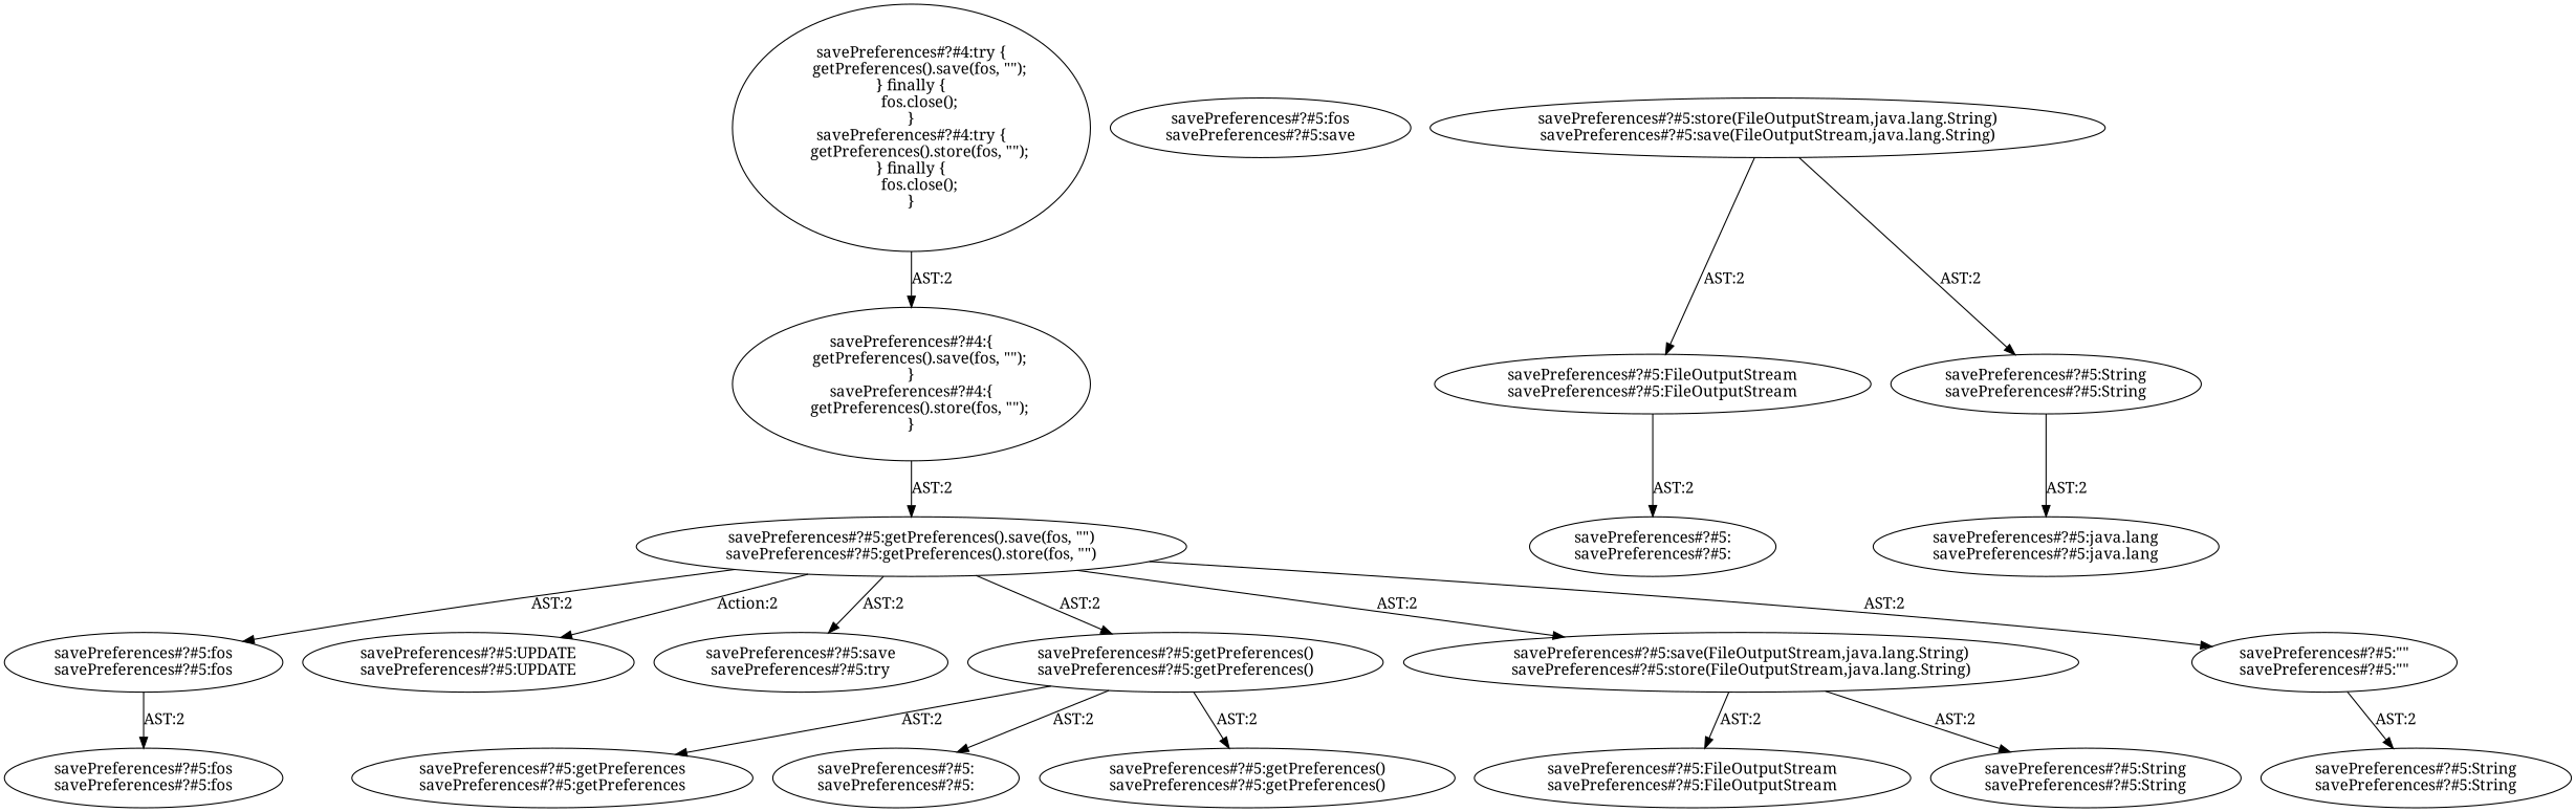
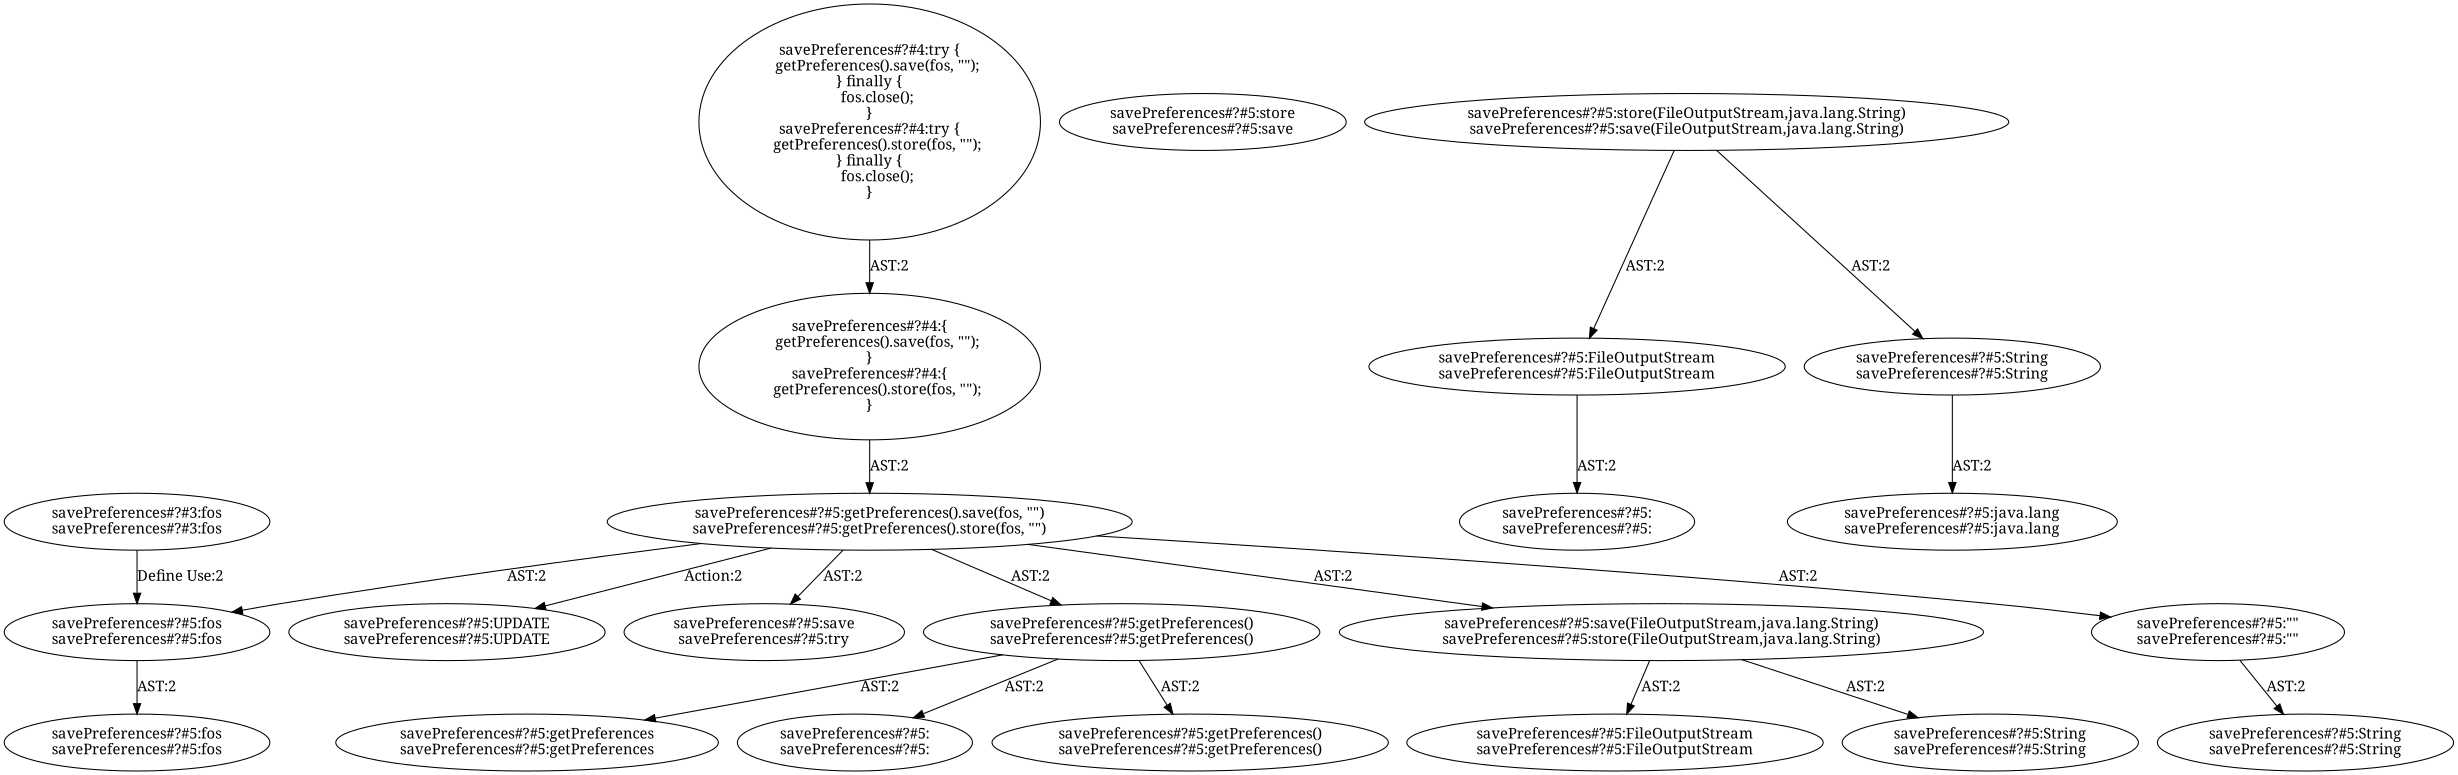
  digraph {
    fontname="Noto Serif"
    node [fontname="Noto Serif" shape=ellipse]
    edge [fontname="Noto Serif"]
    n1 [label="savePreferences#?#5:UPDATE\nsavePreferences#?#5:UPDATE"]
    n2 [label="savePreferences#?#5:getPreferences().save(fos, \"\")\nsavePreferences#?#5:getPreferences().store(fos, \"\")"]
    n3 [label="savePreferences#?#5:save\nsavePreferences#?#5:try"]
    n4 [label="savePreferences#?#5:getPreferences()\nsavePreferences#?#5:getPreferences()"]
    n5 [label="savePreferences#?#5:save(FileOutputStream,java.lang.String)\nsavePreferences#?#5:store(FileOutputStream,java.lang.String)"]
    n6 [label="savePreferences#?#5:fos\nsavePreferences#?#5:fos"]
    n7 [label="savePreferences#?#5:\"\"\nsavePreferences#?#5:\"\""]
    n8 [label="savePreferences#?#5:getPreferences\nsavePreferences#?#5:getPreferences"]
    n9 [label="savePreferences#?#5:\nsavePreferences#?#5:"]
    n10 [label="savePreferences#?#5:getPreferences()\nsavePreferences#?#5:getPreferences()"]
    n11 [label="savePreferences#?#5:FileOutputStream\nsavePreferences#?#5:FileOutputStream"]
    n12 [label="savePreferences#?#5:String\nsavePreferences#?#5:String"]
    n13 [label="savePreferences#?#5:fos\nsavePreferences#?#5:fos"]
    n14 [label="savePreferences#?#5:String\nsavePreferences#?#5:String"]
    n15 [label="savePreferences#?#4:\{\n    getPreferences().save(fos, \"\");\n\}\nsavePreferences#?#4:\{\n    getPreferences().store(fos, \"\");\n\}"]
    n16 [label="savePreferences#?#4:try \{\n    getPreferences().save(fos, \"\");\n\} finally \{\n    fos.close();\n\}\nsavePreferences#?#4:try \{\n    getPreferences().store(fos, \"\");\n\} finally \{\n    fos.close();\n\}"]
-   n18 [label="savePreferences#?#5:fos\nsavePreferences#?#5:save"]
+   n17 [label="savePreferences#?#3:fos\nsavePreferences#?#3:fos"]
+   n18 [label="savePreferences#?#5:store\nsavePreferences#?#5:save"]
    n19 [label="savePreferences#?#5:store(FileOutputStream,java.lang.String)\nsavePreferences#?#5:save(FileOutputStream,java.lang.String)"]
    n20 [label="savePreferences#?#5:FileOutputStream\nsavePreferences#?#5:FileOutputStream"]
    n21 [label="savePreferences#?#5:String\nsavePreferences#?#5:String"]
    n22 [label="savePreferences#?#5:\nsavePreferences#?#5:"]
    n23 [label="savePreferences#?#5:java.lang\nsavePreferences#?#5:java.lang"]
    n2 -> n1 [label="Action:2"]
    n2 -> n3 [label="AST:2"]
    n2 -> n4 [label="AST:2"]
    n2 -> n5 [label="AST:2"]
    n2 -> n6 [label="AST:2"]
    n2 -> n7 [label="AST:2"]
    n4 -> n8 [label="AST:2"]
    n4 -> n9 [label="AST:2"]
    n4 -> n10 [label="AST:2"]
    n5 -> n11 [label="AST:2"]
    n5 -> n12 [label="AST:2"]
    n6 -> n13 [label="AST:2"]
    n7 -> n14 [label="AST:2"]
    n15 -> n2 [label="AST:2"]
    n16 -> n15 [label="AST:2"]
+   n17 -> n6 [label="Define Use:2"]
    n19 -> n20 [label="AST:2"]
    n19 -> n21 [label="AST:2"]
    n20 -> n22 [label="AST:2"]
    n21 -> n23 [label="AST:2"]
  }
